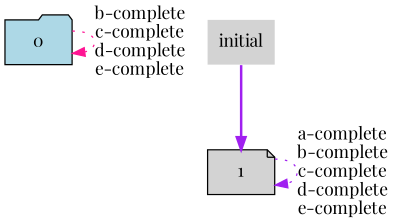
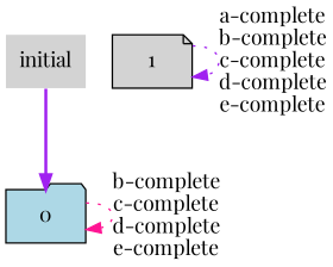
  digraph {
    fontname="Playfair Display"
    rankdir=TB
    node [fillcolor=lightgrey fontname="Playfair Display" style=filled]
    edge [color=purple fontname="Playfair Display" style=dotted]
    0 [fillcolor=lightblue shape=folder]
    1 [shape=note]
    initial [shape=plaintext]
    0 -> 0 [color=deeppink label="b-complete\nc-complete\nd-complete\ne-complete"]
    1 -> 1 [label="a-complete\nb-complete\nc-complete\nd-complete\ne-complete"]
-   initial -> 1 [style=bold]
+   initial -> 0 [style=bold]
  }
